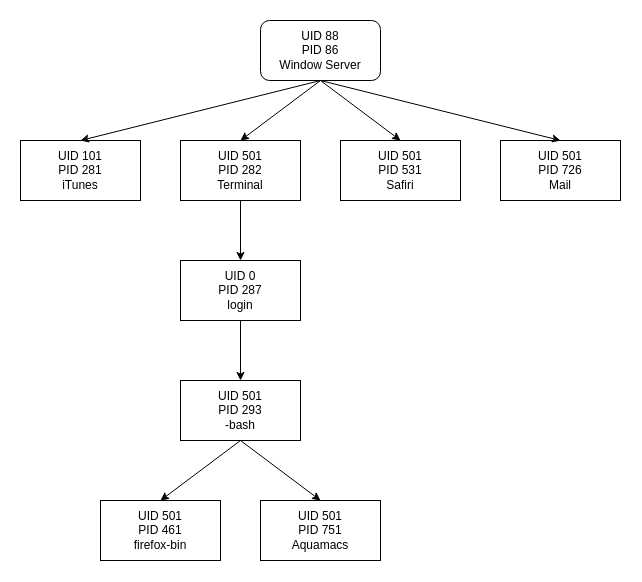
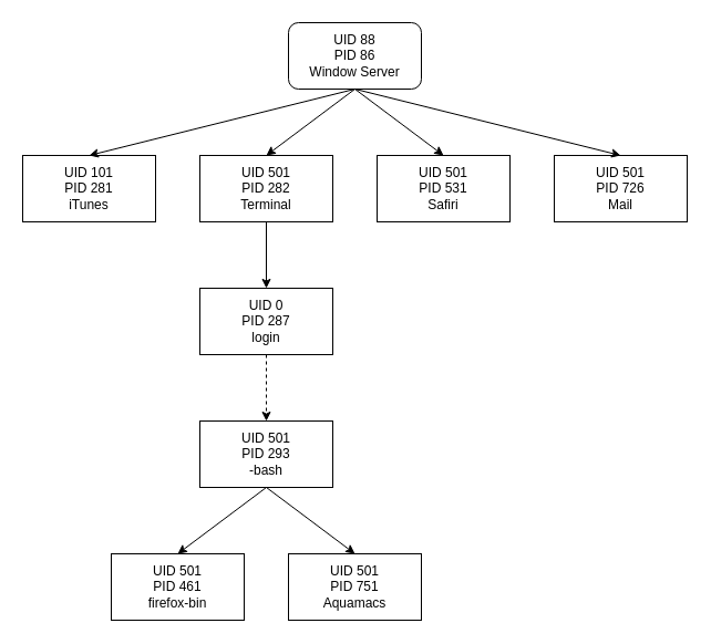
  <mxCell id="0" />
  <mxCell id="1" parent="0" />
  <mxCell id="2" value="UID 88&lt;div&gt;PID 86&lt;/div&gt;&lt;div&gt;Window Server&lt;br&gt;&lt;/div&gt;" style="whiteSpace=wrap;html=1;rounded=1;" vertex="1" parent="1"><mxGeometry x="260" y="20" width="120" height="60" as="geometry" /></mxCell>
  <mxCell id="3" value="UID 101&lt;br&gt;&lt;div&gt;PID 281&lt;br&gt;&lt;/div&gt;&lt;div&gt;iTunes&lt;br&gt;&lt;/div&gt;" style="rounded=0;whiteSpace=wrap;html=1;" vertex="1" parent="1"><mxGeometry x="20" y="140" width="120" height="60" as="geometry" /></mxCell>
  <mxCell id="4" style="edgeStyle=orthogonalEdgeStyle;rounded=0;orthogonalLoop=1;jettySize=auto;html=1;entryX=0.5;entryY=0;entryDx=0;entryDy=0;" edge="1" parent="1" source="5" target="13"><mxGeometry relative="1" as="geometry" /></mxCell>
  <mxCell id="5" value="UID 501&lt;br&gt;&lt;div&gt;PID 282&lt;br&gt;&lt;/div&gt;&lt;div&gt;Terminal&lt;br&gt;&lt;/div&gt;" style="rounded=0;whiteSpace=wrap;html=1;" vertex="1" parent="1"><mxGeometry x="180" y="140" width="120" height="60" as="geometry" /></mxCell>
  <mxCell id="6" value="UID 501&lt;br&gt;&lt;div&gt;PID 531&lt;br&gt;&lt;/div&gt;&lt;div&gt;Safiri&lt;br&gt;&lt;/div&gt;" style="rounded=0;whiteSpace=wrap;html=1;" vertex="1" parent="1"><mxGeometry x="340" y="140" width="120" height="60" as="geometry" /></mxCell>
  <mxCell id="7" value="UID 501&lt;br&gt;&lt;div&gt;PID 726&lt;br&gt;&lt;/div&gt;&lt;div&gt;Mail&lt;br&gt;&lt;/div&gt;" style="rounded=0;whiteSpace=wrap;html=1;" vertex="1" parent="1"><mxGeometry x="500" y="140" width="120" height="60" as="geometry" /></mxCell>
  <mxCell id="8" value="" style="endArrow=classic;html=1;rounded=0;exitX=0.5;exitY=1;exitDx=0;exitDy=0;entryX=0.5;entryY=0;entryDx=0;entryDy=0;" edge="1" parent="1" source="2" target="3"><mxGeometry width="50" height="50" relative="1" as="geometry"><mxPoint x="380" y="290" as="sourcePoint" /><mxPoint x="430" y="240" as="targetPoint" /></mxGeometry></mxCell>
  <mxCell id="9" value="" style="endArrow=classic;html=1;rounded=0;entryX=0.5;entryY=0;entryDx=0;entryDy=0;exitX=0.5;exitY=1;exitDx=0;exitDy=0;" edge="1" parent="1" source="2" target="5"><mxGeometry width="50" height="50" relative="1" as="geometry"><mxPoint x="300" y="80" as="sourcePoint" /><mxPoint x="10" y="150" as="targetPoint" /></mxGeometry></mxCell>
  <mxCell id="10" value="" style="endArrow=classic;html=1;rounded=0;entryX=0.5;entryY=0;entryDx=0;entryDy=0;exitX=0.5;exitY=1;exitDx=0;exitDy=0;" edge="1" parent="1" source="2" target="6"><mxGeometry width="50" height="50" relative="1" as="geometry"><mxPoint x="310" y="90" as="sourcePoint" /><mxPoint x="210" y="150" as="targetPoint" /></mxGeometry></mxCell>
  <mxCell id="11" value="" style="endArrow=classic;html=1;rounded=0;entryX=0.5;entryY=0;entryDx=0;entryDy=0;exitX=0.5;exitY=1;exitDx=0;exitDy=0;" edge="1" parent="1" source="2" target="7"><mxGeometry width="50" height="50" relative="1" as="geometry"><mxPoint x="310" y="90" as="sourcePoint" /><mxPoint x="410" y="150" as="targetPoint" /></mxGeometry></mxCell>
- <mxCell id="12" style="edgeStyle=orthogonalEdgeStyle;rounded=0;orthogonalLoop=1;jettySize=auto;html=1;entryX=0.5;entryY=0;entryDx=0;entryDy=0;" edge="1" parent="1" source="13" target="14"><mxGeometry relative="1" as="geometry" /></mxCell>
+ <mxCell id="12" style="edgeStyle=orthogonalEdgeStyle;rounded=0;orthogonalLoop=1;jettySize=auto;html=1;entryX=0.5;entryY=0;entryDx=0;entryDy=0;dashed=1;" edge="1" parent="1" source="13" target="14"><mxGeometry relative="1" as="geometry" /></mxCell>
  <mxCell id="13" value="UID 0&lt;br&gt;&lt;div&gt;PID 287&lt;br&gt;&lt;/div&gt;&lt;div&gt;login&lt;br&gt;&lt;/div&gt;" style="rounded=0;whiteSpace=wrap;html=1;" vertex="1" parent="1"><mxGeometry x="180" y="260" width="120" height="60" as="geometry" /></mxCell>
  <mxCell id="14" value="UID 501&lt;br&gt;&lt;div&gt;PID 293&lt;br&gt;&lt;/div&gt;&lt;div&gt;-bash&lt;br&gt;&lt;/div&gt;" style="rounded=0;whiteSpace=wrap;html=1;" vertex="1" parent="1"><mxGeometry x="180" y="380" width="120" height="60" as="geometry" /></mxCell>
  <mxCell id="15" value="UID 501&lt;br&gt;&lt;div&gt;PID 461&lt;br&gt;&lt;/div&gt;&lt;div&gt;firefox-bin&lt;br&gt;&lt;/div&gt;" style="rounded=0;whiteSpace=wrap;html=1;" vertex="1" parent="1"><mxGeometry x="100" y="500" width="120" height="60" as="geometry" /></mxCell>
  <mxCell id="16" value="UID 501&lt;br&gt;&lt;div&gt;PID 751&lt;br&gt;&lt;/div&gt;&lt;div&gt;Aquamacs&lt;br&gt;&lt;/div&gt;" style="rounded=0;whiteSpace=wrap;html=1;" vertex="1" parent="1"><mxGeometry x="260" y="500" width="120" height="60" as="geometry" /></mxCell>
  <mxCell id="17" value="" style="endArrow=classic;html=1;rounded=0;entryX=0.5;entryY=0;entryDx=0;entryDy=0;exitX=0.5;exitY=1;exitDx=0;exitDy=0;" edge="1" parent="1" target="15" source="14"><mxGeometry width="50" height="50" relative="1" as="geometry"><mxPoint x="240" y="440" as="sourcePoint" /><mxPoint x="-70" y="510" as="targetPoint" /></mxGeometry></mxCell>
  <mxCell id="18" value="" style="endArrow=classic;html=1;rounded=0;entryX=0.5;entryY=0;entryDx=0;entryDy=0;exitX=0.5;exitY=1;exitDx=0;exitDy=0;" edge="1" parent="1" target="16" source="14"><mxGeometry width="50" height="50" relative="1" as="geometry"><mxPoint x="230" y="460" as="sourcePoint" /><mxPoint x="130" y="510" as="targetPoint" /></mxGeometry></mxCell>
